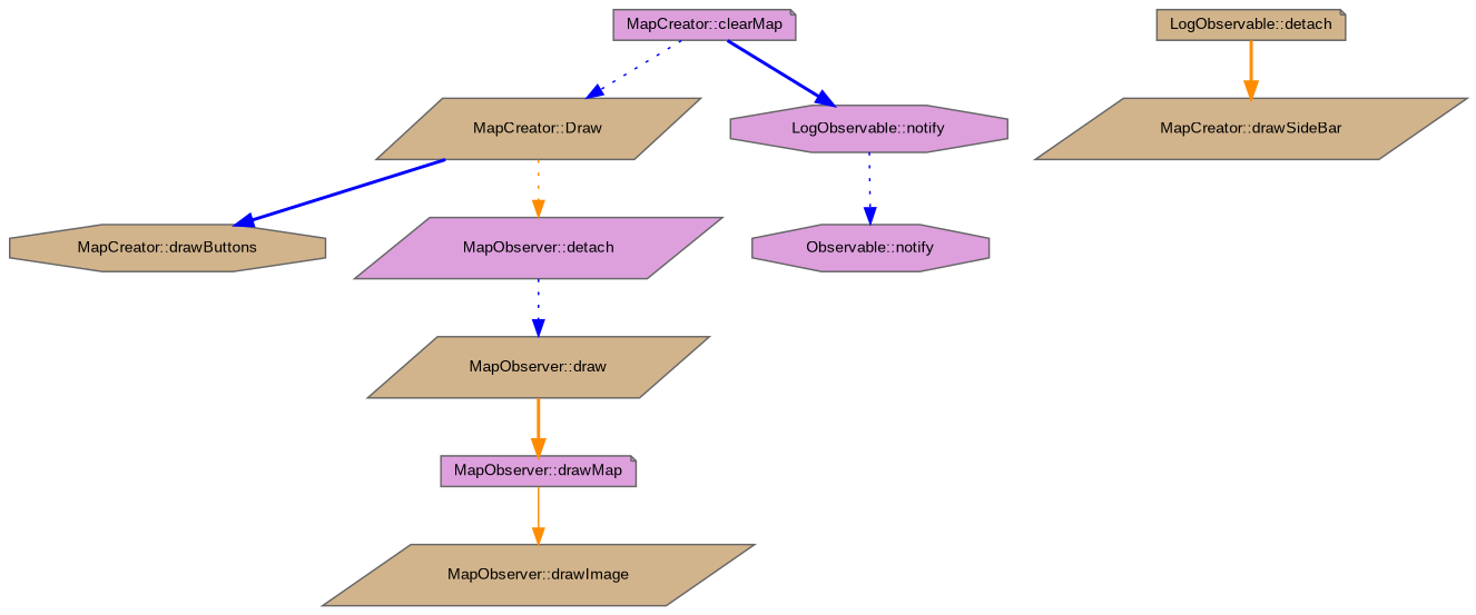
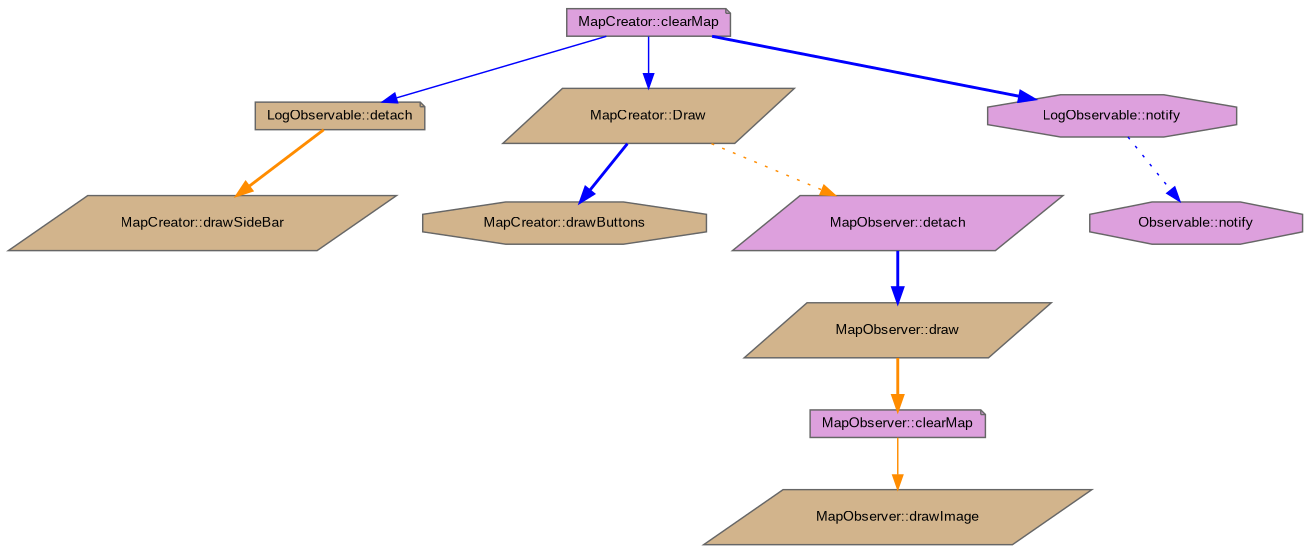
  digraph {
    fontname="Liberation Sans"
    rankdir=TB
    node [color=grey40 fillcolor=tan fontname="Liberation Sans" fontsize=10 shape=parallelogram style=filled]
    edge [color=blue fontname="Liberation Sans" fontsize=10 labelfontname=Helvetica labelfontsize=10 style=dotted]
    n1 [color=gray40 fillcolor=plum fontcolor=black height=0.2 label="MapCreator::clearMap" shape=note width=0.4]
    n2 [height=0.2 label="LogObservable::detach" shape=note width=0.4]
    n3 [height=0.2 label="MapCreator::Draw" width=0.4]
    n4 [fillcolor=plum height=0.2 label="LogObservable::notify" shape=octagon width=0.4]
    n5 [height=0.2 label="MapCreator::drawSideBar" width=0.4]
    n6 [height=0.2 label="MapCreator::drawButtons" shape=octagon width=0.4]
    n7 [fillcolor=plum height=0.2 label="MapObserver::detach" width=0.4]
    n8 [fillcolor=plum height=0.2 label="Observable::notify" shape=octagon width=0.4]
    n9 [height=0.2 label="MapObserver::draw" width=0.4]
-   n10 [fillcolor=plum height=0.2 label="MapObserver::drawMap" shape=note width=0.4]
+   n10 [fillcolor=plum height=0.2 label="MapObserver::clearMap" shape=note width=0.4]
    n11 [height=0.2 label="MapObserver::drawImage" width=0.4]
-   n1 -> n3
+   n1 -> n2 [style=solid]
+   n1 -> n3 [style=solid]
    n1 -> n4 [style=bold]
    n2 -> n5 [color=darkorange style=bold]
    n3 -> n6 [style=bold]
    n3 -> n7 [color=darkorange]
    n4 -> n8
-   n7 -> n9
+   n7 -> n9 [style=bold]
    n9 -> n10 [color=darkorange style=bold]
    n10 -> n11 [color=darkorange style=solid]
  }
